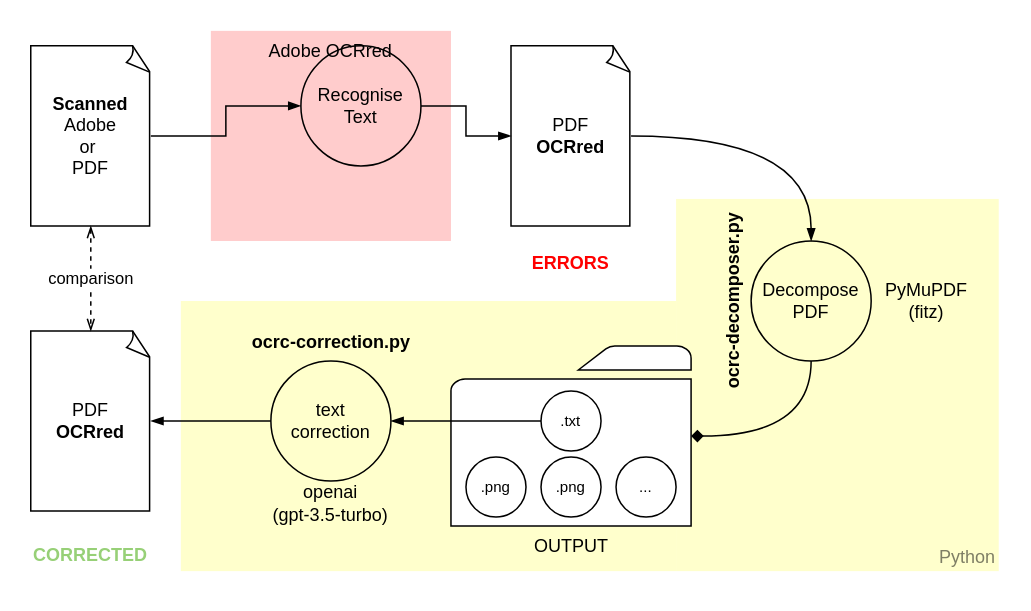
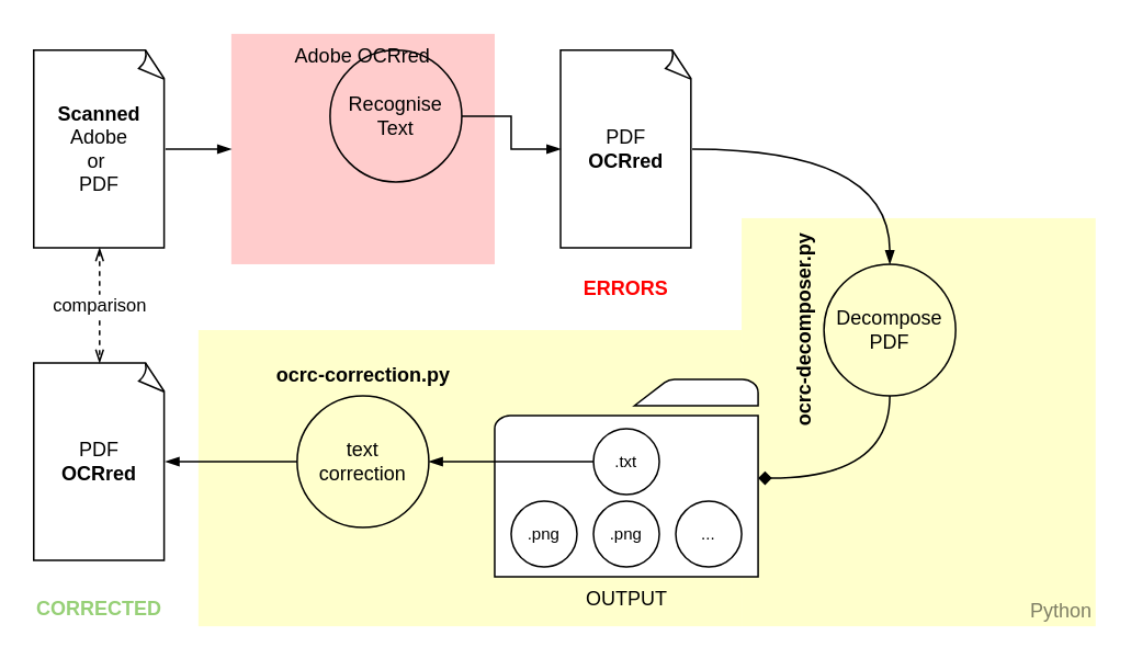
  <mxCell id="0" />
  <mxCell id="1" parent="0" />
  <mxCell id="2" value="Python" style="rounded=0;whiteSpace=wrap;html=1;strokeColor=none;fillColor=#FFFFCC;verticalAlign=bottom;align=right;textOpacity=50;" vertex="1" parent="1"><mxGeometry x="450" y="132" width="215" height="248" as="geometry" /></mxCell>
  <mxCell id="3" value="" style="rounded=0;whiteSpace=wrap;html=1;strokeColor=none;fillColor=#FFFFCC;verticalAlign=top;" vertex="1" parent="1"><mxGeometry x="120" y="200" width="330" height="180" as="geometry" /></mxCell>
  <mxCell id="4" value="Adobe OCRred" style="rounded=0;whiteSpace=wrap;html=1;strokeColor=none;fillColor=#FFCCCC;verticalAlign=top;" vertex="1" parent="1"><mxGeometry x="140" y="20" width="160" height="140" as="geometry" /></mxCell>
- <mxCell id="5" style="edgeStyle=orthogonalEdgeStyle;rounded=0;orthogonalLoop=1;jettySize=auto;html=1;entryX=0;entryY=0.5;entryDx=0;entryDy=0;endArrow=blockThin;endFill=1;" edge="1" parent="1" source="6" target="7"><mxGeometry relative="1" as="geometry" /></mxCell>
+ <mxCell id="5" style="edgeStyle=orthogonalEdgeStyle;rounded=0;orthogonalLoop=1;jettySize=auto;html=1;endArrow=blockThin;endFill=1;" edge="1" parent="1" source="6" target="4"><mxGeometry relative="1" as="geometry" /></mxCell>
  <mxCell id="6" value="&lt;div&gt;&lt;b&gt;Scanned&lt;/b&gt;&lt;/div&gt;&lt;div&gt;Adobe&lt;/div&gt;&lt;div&gt;or&amp;nbsp;&lt;/div&gt;&lt;div&gt;PDF&lt;/div&gt;" style="whiteSpace=wrap;html=1;shape=mxgraph.basic.document" vertex="1" parent="1"><mxGeometry x="20" y="30" width="80" height="120" as="geometry" /></mxCell>
  <mxCell id="7" value="Recognise&lt;div&gt;Text&lt;/div&gt;" style="ellipse;whiteSpace=wrap;html=1;aspect=fixed;fillColor=none;" vertex="1" parent="1"><mxGeometry x="200" y="30" width="80" height="80" as="geometry" /></mxCell>
  <mxCell id="8" style="edgeStyle=orthogonalEdgeStyle;rounded=0;orthogonalLoop=1;jettySize=auto;html=1;endArrow=blockThin;endFill=1;curved=1;" edge="1" parent="1" source="9" target="13"><mxGeometry relative="1" as="geometry" /></mxCell>
  <mxCell id="9" value="PDF&lt;div&gt;&lt;b&gt;OCRred&lt;/b&gt;&lt;/div&gt;" style="whiteSpace=wrap;html=1;shape=mxgraph.basic.document" vertex="1" parent="1"><mxGeometry x="340" y="30" width="80" height="120" as="geometry" /></mxCell>
  <mxCell id="10" style="edgeStyle=orthogonalEdgeStyle;rounded=0;orthogonalLoop=1;jettySize=auto;html=1;entryX=0;entryY=0.5;entryDx=0;entryDy=0;entryPerimeter=0;endArrow=blockThin;endFill=1;" edge="1" parent="1" source="7" target="9"><mxGeometry relative="1" as="geometry" /></mxCell>
  <mxCell id="11" value="&lt;font style=&quot;color: rgb(255, 0, 0);&quot;&gt;&lt;b&gt;ERRORS&lt;/b&gt;&lt;/font&gt;" style="text;html=1;align=center;verticalAlign=middle;whiteSpace=wrap;rounded=0;" vertex="1" parent="1"><mxGeometry x="350" y="160" width="60" height="30" as="geometry" /></mxCell>
  <mxCell id="12" style="edgeStyle=orthogonalEdgeStyle;rounded=0;orthogonalLoop=1;jettySize=auto;html=1;exitX=0.5;exitY=1;exitDx=0;exitDy=0;curved=1;endArrow=diamond;" edge="1" parent="1" source="13" target="14"><mxGeometry relative="1" as="geometry" /></mxCell>
  <mxCell id="13" value="Decompose&lt;div&gt;PDF&lt;/div&gt;" style="ellipse;whiteSpace=wrap;html=1;aspect=fixed;fillColor=none;" vertex="1" parent="1"><mxGeometry x="500" y="160" width="80" height="80" as="geometry" /></mxCell>
  <mxCell id="14" value="OUTPUT" style="sketch=0;pointerEvents=1;shadow=0;dashed=0;html=1;strokeColor=default;labelPosition=center;verticalLabelPosition=bottom;verticalAlign=top;outlineConnect=0;align=center;shape=mxgraph.office.concepts.folder;fillColor=default;" vertex="1" parent="1"><mxGeometry x="300" y="230" width="160" height="120" as="geometry" /></mxCell>
  <mxCell id="15" style="edgeStyle=orthogonalEdgeStyle;rounded=0;orthogonalLoop=1;jettySize=auto;html=1;endArrow=blockThin;endFill=1;" edge="1" parent="1" source="16" target="20"><mxGeometry relative="1" as="geometry" /></mxCell>
  <mxCell id="16" value=".txt" style="ellipse;whiteSpace=wrap;html=1;aspect=fixed;fontSize=10;" vertex="1" parent="1"><mxGeometry x="360" y="260" width="40" height="40" as="geometry" /></mxCell>
  <mxCell id="17" value=".png" style="ellipse;whiteSpace=wrap;html=1;aspect=fixed;fontSize=10;" vertex="1" parent="1"><mxGeometry x="310" y="304" width="40" height="40" as="geometry" /></mxCell>
  <mxCell id="18" value=".png" style="ellipse;whiteSpace=wrap;html=1;aspect=fixed;fontSize=10;" vertex="1" parent="1"><mxGeometry x="360" y="304" width="40" height="40" as="geometry" /></mxCell>
  <mxCell id="19" value="..." style="ellipse;whiteSpace=wrap;html=1;aspect=fixed;fontSize=10;" vertex="1" parent="1"><mxGeometry x="410" y="304" width="40" height="40" as="geometry" /></mxCell>
  <mxCell id="20" value="&lt;div&gt;text&lt;/div&gt;correction" style="ellipse;whiteSpace=wrap;html=1;aspect=fixed;fillColor=none;" vertex="1" parent="1"><mxGeometry x="180" y="240" width="80" height="80" as="geometry" /></mxCell>
  <mxCell id="21" value="&lt;div&gt;PDF&lt;/div&gt;&lt;div&gt;&lt;b&gt;OCRred&lt;/b&gt;&lt;/div&gt;" style="whiteSpace=wrap;html=1;shape=mxgraph.basic.document" vertex="1" parent="1"><mxGeometry x="20" y="220" width="80" height="120" as="geometry" /></mxCell>
  <mxCell id="22" style="edgeStyle=orthogonalEdgeStyle;rounded=0;orthogonalLoop=1;jettySize=auto;html=1;entryX=1;entryY=0.5;entryDx=0;entryDy=0;entryPerimeter=0;endArrow=blockThin;endFill=1;" edge="1" parent="1" source="20" target="21"><mxGeometry relative="1" as="geometry" /></mxCell>
  <mxCell id="23" value="comparison" style="edgeStyle=orthogonalEdgeStyle;rounded=0;orthogonalLoop=1;jettySize=auto;html=1;entryX=0.5;entryY=0;entryDx=0;entryDy=0;entryPerimeter=0;endArrow=openThin;endFill=0;startArrow=openThin;startFill=0;dashed=1;" edge="1" parent="1" source="6" target="21"><mxGeometry relative="1" as="geometry" /></mxCell>
- <mxCell id="24" value="PyMuPDF&lt;div&gt;(fitz)&lt;/div&gt;" style="text;html=1;align=center;verticalAlign=middle;whiteSpace=wrap;rounded=0;" vertex="1" parent="1"><mxGeometry x="587" y="185" width="60" height="30" as="geometry" /></mxCell>
- <mxCell id="25" value="openai&lt;div&gt;(gpt-3.5-turbo)&lt;/div&gt;" style="text;html=1;align=center;verticalAlign=middle;whiteSpace=wrap;rounded=0;" vertex="1" parent="1"><mxGeometry x="160" y="320" width="120" height="30" as="geometry" /></mxCell>
  <mxCell id="26" value="&lt;b&gt;ocrc-decomposer.py&lt;/b&gt;" style="text;html=1;align=center;verticalAlign=middle;whiteSpace=wrap;rounded=0;rotation=-90;" vertex="1" parent="1"><mxGeometry x="427" y="185" width="123" height="30" as="geometry" /></mxCell>
  <mxCell id="27" value="&lt;b&gt;ocrc-correction&lt;span style=&quot;background-color: transparent; color: light-dark(rgb(0, 0, 0), rgb(255, 255, 255));&quot;&gt;.py&lt;/span&gt;&lt;/b&gt;" style="text;html=1;align=center;verticalAlign=middle;whiteSpace=wrap;rounded=0;rotation=0;" vertex="1" parent="1"><mxGeometry x="158.5" y="213" width="123" height="30" as="geometry" /></mxCell>
  <mxCell id="28" value="&lt;font style=&quot;color: rgb(151, 208, 119);&quot;&gt;&lt;b style=&quot;&quot;&gt;CORRECTED&lt;/b&gt;&lt;/font&gt;" style="text;html=1;align=center;verticalAlign=middle;whiteSpace=wrap;rounded=0;" vertex="1" parent="1"><mxGeometry x="30" y="355" width="60" height="30" as="geometry" /></mxCell>
